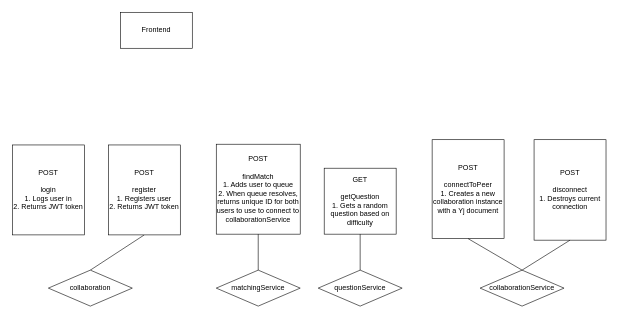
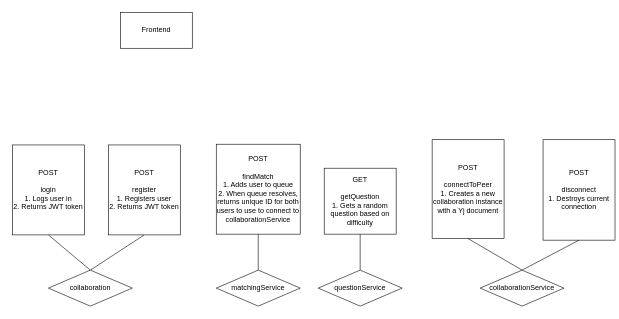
  <mxCell id="0" />
  <mxCell id="1" parent="0" />
+ <mxCell id="2" style="edgeStyle=none;html=1;exitX=0.5;exitY=1;exitDx=0;exitDy=0;entryX=0.5;entryY=0;entryDx=0;entryDy=0;endArrow=none;endFill=0;" edge="1" parent="1" source="3" target="17"><mxGeometry relative="1" as="geometry" /></mxCell>
  <mxCell id="3" value="POST&lt;br&gt;&lt;br&gt;login&lt;br&gt;1. Logs user in&lt;br&gt;2. Returns JWT token" style="rounded=0;whiteSpace=wrap;html=1;" vertex="1" parent="1"><mxGeometry x="20" y="241.25" width="120" height="150" as="geometry" /></mxCell>
  <mxCell id="4" value="Frontend" style="rounded=0;whiteSpace=wrap;html=1;" vertex="1" parent="1"><mxGeometry x="200" y="20" width="120" height="60" as="geometry" /></mxCell>
  <mxCell id="5" value="POST&lt;br&gt;&lt;br&gt;findMatch&lt;br&gt;1. Adds user to queue&lt;br&gt;2. When queue resolves, returns unique ID for both users to use to connect to collaborationService" style="rounded=0;whiteSpace=wrap;html=1;" vertex="1" parent="1"><mxGeometry x="360" y="240" width="140" height="150" as="geometry" /></mxCell>
  <mxCell id="6" value="GET&lt;br&gt;&lt;br&gt;getQuestion&lt;br&gt;1. Gets a random question based on difficulty" style="rounded=0;whiteSpace=wrap;html=1;" vertex="1" parent="1"><mxGeometry x="540" y="280" width="120" height="110" as="geometry" /></mxCell>
  <mxCell id="7" value="POST&lt;br&gt;&lt;br&gt;connectToPeer&lt;br&gt;1. Creates a new collaboration instance with a Yj document" style="rounded=0;whiteSpace=wrap;html=1;" vertex="1" parent="1"><mxGeometry x="720" y="232.5" width="120" height="165" as="geometry" /></mxCell>
  <mxCell id="8" value="matchingService" style="rhombus;whiteSpace=wrap;html=1;" vertex="1" parent="1"><mxGeometry x="360" y="450" width="140" height="60" as="geometry" /></mxCell>
  <mxCell id="9" value="" style="endArrow=none;html=1;exitX=0.5;exitY=1;exitDx=0;exitDy=0;entryX=0.5;entryY=0;entryDx=0;entryDy=0;" edge="1" parent="1" source="5" target="8"><mxGeometry width="50" height="50" relative="1" as="geometry"><mxPoint x="410" y="190" as="sourcePoint" /><mxPoint x="460" y="140" as="targetPoint" /></mxGeometry></mxCell>
  <mxCell id="10" value="questionService" style="rhombus;whiteSpace=wrap;html=1;" vertex="1" parent="1"><mxGeometry x="530" y="450" width="140" height="60" as="geometry" /></mxCell>
  <mxCell id="11" value="" style="endArrow=none;html=1;entryX=0.5;entryY=1;entryDx=0;entryDy=0;exitX=0.5;exitY=0;exitDx=0;exitDy=0;" edge="1" parent="1" source="10" target="6"><mxGeometry width="50" height="50" relative="1" as="geometry"><mxPoint x="450" y="340" as="sourcePoint" /><mxPoint x="500" y="290" as="targetPoint" /></mxGeometry></mxCell>
  <mxCell id="12" value="collaborationService" style="rhombus;whiteSpace=wrap;html=1;" vertex="1" parent="1"><mxGeometry x="800" y="450" width="140" height="60" as="geometry" /></mxCell>
  <mxCell id="13" value="" style="endArrow=none;html=1;entryX=0.5;entryY=1;entryDx=0;entryDy=0;exitX=0.5;exitY=0;exitDx=0;exitDy=0;" edge="1" parent="1" source="12" target="7"><mxGeometry width="50" height="50" relative="1" as="geometry"><mxPoint x="570" y="270" as="sourcePoint" /><mxPoint x="620" y="220" as="targetPoint" /></mxGeometry></mxCell>
- <mxCell id="14" value="POST&lt;br&gt;&lt;br&gt;disconnect&lt;br&gt;1. Destroys current connection" style="rounded=0;whiteSpace=wrap;html=1;" vertex="1" parent="1"><mxGeometry x="890" y="232.5" width="120" height="167.5" as="geometry" /></mxCell>
+ <mxCell id="14" value="POST&lt;br&gt;&lt;br&gt;disconnect&lt;br&gt;1. Destroys current connection" style="rounded=0;whiteSpace=wrap;html=1;" vertex="1" parent="1"><mxGeometry x="905" y="232.5" width="120" height="167.5" as="geometry" /></mxCell>
  <mxCell id="15" value="" style="endArrow=none;html=1;entryX=0.5;entryY=1;entryDx=0;entryDy=0;" edge="1" parent="1" target="14"><mxGeometry width="50" height="50" relative="1" as="geometry"><mxPoint x="870" y="450" as="sourcePoint" /><mxPoint x="620" y="220" as="targetPoint" /></mxGeometry></mxCell>
  <mxCell id="16" style="edgeStyle=none;html=1;entryX=0.5;entryY=1;entryDx=0;entryDy=0;endArrow=none;endFill=0;" edge="1" parent="1" target="18"><mxGeometry relative="1" as="geometry"><mxPoint x="150" y="450" as="sourcePoint" /></mxGeometry></mxCell>
  <mxCell id="17" value="collaboration" style="rhombus;whiteSpace=wrap;html=1;" vertex="1" parent="1"><mxGeometry x="80" y="450" width="140" height="60" as="geometry" /></mxCell>
  <mxCell id="18" value="POST&lt;br&gt;&lt;br&gt;register&lt;br&gt;1. Registers user&lt;br&gt;2. Returns JWT token" style="rounded=0;whiteSpace=wrap;html=1;" vertex="1" parent="1"><mxGeometry x="180" y="241.25" width="120" height="150" as="geometry" /></mxCell>
